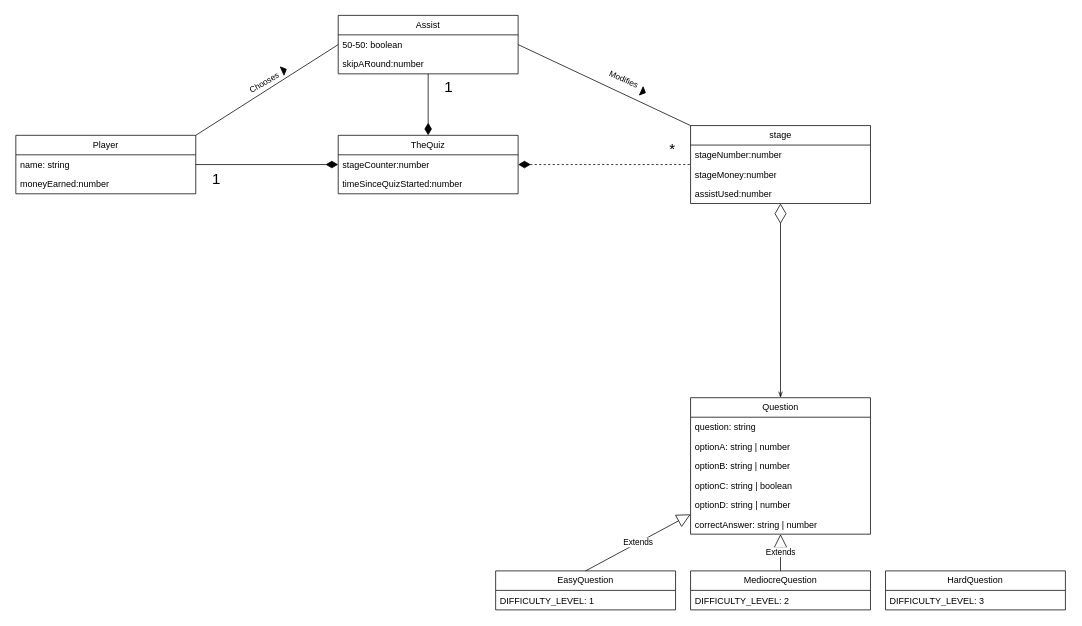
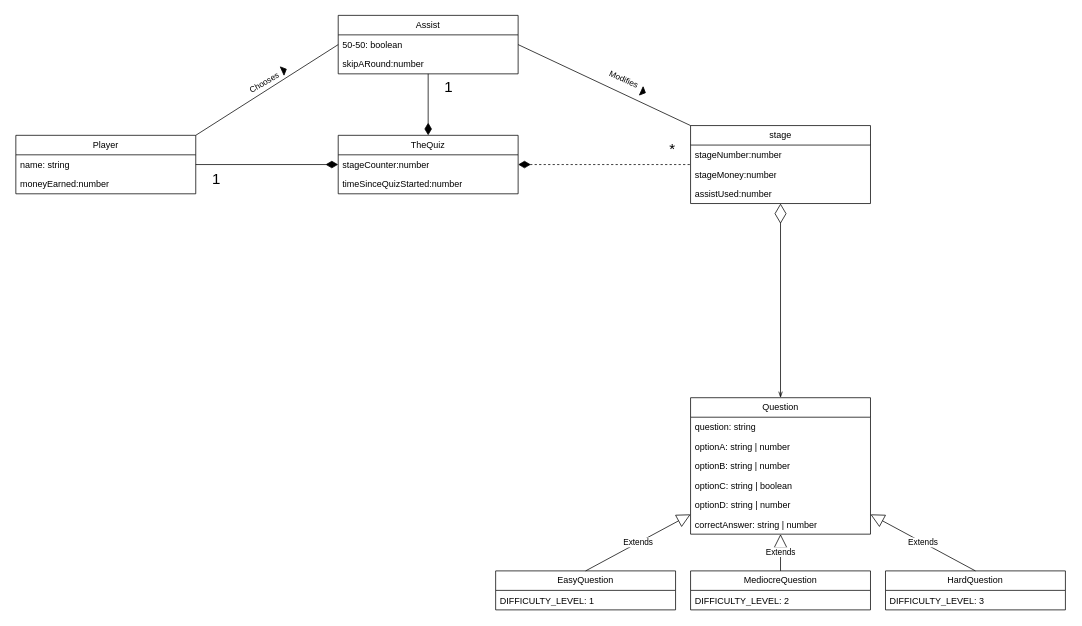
  <mxCell id="0" />
  <mxCell id="1" parent="0" />
  <mxCell id="2" value="Player" style="swimlane;fontStyle=0;childLayout=stackLayout;horizontal=1;startSize=26;fillColor=none;horizontalStack=0;resizeParent=1;resizeParentMax=0;resizeLast=0;collapsible=1;marginBottom=0;whiteSpace=wrap;html=1;" vertex="1" parent="1"><mxGeometry x="20" y="180" width="240" height="78" as="geometry" /></mxCell>
  <mxCell id="3" value="name: string" style="text;strokeColor=none;fillColor=none;align=left;verticalAlign=top;spacingLeft=4;spacingRight=4;overflow=hidden;rotatable=0;points=[[0,0.5],[1,0.5]];portConstraint=eastwest;whiteSpace=wrap;html=1;" vertex="1" parent="2"><mxGeometry y="26" width="240" height="26" as="geometry" /></mxCell>
  <mxCell id="4" value="moneyEarned:number" style="text;strokeColor=none;fillColor=none;align=left;verticalAlign=top;spacingLeft=4;spacingRight=4;overflow=hidden;rotatable=0;points=[[0,0.5],[1,0.5]];portConstraint=eastwest;whiteSpace=wrap;html=1;" vertex="1" parent="2"><mxGeometry y="52" width="240" height="26" as="geometry" /></mxCell>
  <mxCell id="5" value="Question" style="swimlane;fontStyle=0;childLayout=stackLayout;horizontal=1;startSize=26;fillColor=none;horizontalStack=0;resizeParent=1;resizeParentMax=0;resizeLast=0;collapsible=1;marginBottom=0;whiteSpace=wrap;html=1;" vertex="1" parent="1"><mxGeometry x="920" y="530" width="240" height="182" as="geometry" /></mxCell>
  <mxCell id="6" value="question: string" style="text;strokeColor=none;fillColor=none;align=left;verticalAlign=top;spacingLeft=4;spacingRight=4;overflow=hidden;rotatable=0;points=[[0,0.5],[1,0.5]];portConstraint=eastwest;whiteSpace=wrap;html=1;" vertex="1" parent="5"><mxGeometry y="26" width="240" height="26" as="geometry" /></mxCell>
  <mxCell id="7" value="optionA: string | number" style="text;strokeColor=none;fillColor=none;align=left;verticalAlign=top;spacingLeft=4;spacingRight=4;overflow=hidden;rotatable=0;points=[[0,0.5],[1,0.5]];portConstraint=eastwest;whiteSpace=wrap;html=1;" vertex="1" parent="5"><mxGeometry y="52" width="240" height="26" as="geometry" /></mxCell>
  <mxCell id="8" value="optionB: string | number&lt;span style=&quot;white-space: pre;&quot;&gt;&#09;&lt;/span&gt;" style="text;strokeColor=none;fillColor=none;align=left;verticalAlign=top;spacingLeft=4;spacingRight=4;overflow=hidden;rotatable=0;points=[[0,0.5],[1,0.5]];portConstraint=eastwest;whiteSpace=wrap;html=1;" vertex="1" parent="5"><mxGeometry y="78" width="240" height="26" as="geometry" /></mxCell>
  <mxCell id="9" value="optionC: string | boolean" style="text;strokeColor=none;fillColor=none;align=left;verticalAlign=top;spacingLeft=4;spacingRight=4;overflow=hidden;rotatable=0;points=[[0,0.5],[1,0.5]];portConstraint=eastwest;whiteSpace=wrap;html=1;" vertex="1" parent="5"><mxGeometry y="104" width="240" height="26" as="geometry" /></mxCell>
  <mxCell id="10" value="optionD: string | number" style="text;strokeColor=none;fillColor=none;align=left;verticalAlign=top;spacingLeft=4;spacingRight=4;overflow=hidden;rotatable=0;points=[[0,0.5],[1,0.5]];portConstraint=eastwest;whiteSpace=wrap;html=1;" vertex="1" parent="5"><mxGeometry y="130" width="240" height="26" as="geometry" /></mxCell>
  <mxCell id="11" value="correctAnswer: string | number" style="text;strokeColor=none;fillColor=none;align=left;verticalAlign=top;spacingLeft=4;spacingRight=4;overflow=hidden;rotatable=0;points=[[0,0.5],[1,0.5]];portConstraint=eastwest;whiteSpace=wrap;html=1;" vertex="1" parent="5"><mxGeometry y="156" width="240" height="26" as="geometry" /></mxCell>
  <mxCell id="12" value="EasyQuestion" style="swimlane;fontStyle=0;childLayout=stackLayout;horizontal=1;startSize=26;fillColor=none;horizontalStack=0;resizeParent=1;resizeParentMax=0;resizeLast=0;collapsible=1;marginBottom=0;whiteSpace=wrap;html=1;" vertex="1" parent="1"><mxGeometry x="660" y="761" width="240" height="52" as="geometry" /></mxCell>
  <mxCell id="13" value="DIFFICULTY_LEVEL: 1" style="text;strokeColor=none;fillColor=none;align=left;verticalAlign=top;spacingLeft=4;spacingRight=4;overflow=hidden;rotatable=0;points=[[0,0.5],[1,0.5]];portConstraint=eastwest;whiteSpace=wrap;html=1;" vertex="1" parent="12"><mxGeometry y="26" width="240" height="26" as="geometry" /></mxCell>
  <mxCell id="14" value="MediocreQuestion" style="swimlane;fontStyle=0;childLayout=stackLayout;horizontal=1;startSize=26;fillColor=none;horizontalStack=0;resizeParent=1;resizeParentMax=0;resizeLast=0;collapsible=1;marginBottom=0;whiteSpace=wrap;html=1;" vertex="1" parent="1"><mxGeometry x="920" y="761" width="240" height="52" as="geometry" /></mxCell>
  <mxCell id="15" value="DIFFICULTY_LEVEL: 2" style="text;strokeColor=none;fillColor=none;align=left;verticalAlign=top;spacingLeft=4;spacingRight=4;overflow=hidden;rotatable=0;points=[[0,0.5],[1,0.5]];portConstraint=eastwest;whiteSpace=wrap;html=1;" vertex="1" parent="14"><mxGeometry y="26" width="240" height="26" as="geometry" /></mxCell>
  <mxCell id="16" value="HardQuestion" style="swimlane;fontStyle=0;childLayout=stackLayout;horizontal=1;startSize=26;fillColor=none;horizontalStack=0;resizeParent=1;resizeParentMax=0;resizeLast=0;collapsible=1;marginBottom=0;whiteSpace=wrap;html=1;" vertex="1" parent="1"><mxGeometry x="1180" y="761" width="240" height="52" as="geometry" /></mxCell>
  <mxCell id="17" value="DIFFICULTY_LEVEL: 3" style="text;strokeColor=none;fillColor=none;align=left;verticalAlign=top;spacingLeft=4;spacingRight=4;overflow=hidden;rotatable=0;points=[[0,0.5],[1,0.5]];portConstraint=eastwest;whiteSpace=wrap;html=1;" vertex="1" parent="16"><mxGeometry y="26" width="240" height="26" as="geometry" /></mxCell>
  <mxCell id="18" value="Extends" style="endArrow=block;endSize=16;endFill=0;html=1;rounded=0;exitX=0.5;exitY=0;exitDx=0;exitDy=0;" edge="1" parent="1" source="12" target="5"><mxGeometry width="160" relative="1" as="geometry"><mxPoint x="920" y="630" as="sourcePoint" /><mxPoint x="1080" y="630" as="targetPoint" /></mxGeometry></mxCell>
+ <mxCell id="19" value="Extends" style="endArrow=block;endSize=16;endFill=0;html=1;rounded=0;exitX=0.5;exitY=0;exitDx=0;exitDy=0;" edge="1" parent="1" source="16" target="5"><mxGeometry width="160" relative="1" as="geometry"><mxPoint x="790" y="771" as="sourcePoint" /><mxPoint x="1160" y="680" as="targetPoint" /></mxGeometry></mxCell>
  <mxCell id="20" value="Extends" style="endArrow=block;endSize=16;endFill=0;html=1;rounded=0;exitX=0.5;exitY=0;exitDx=0;exitDy=0;" edge="1" parent="1" source="14" target="5"><mxGeometry width="160" relative="1" as="geometry"><mxPoint x="1310" y="771" as="sourcePoint" /><mxPoint x="1170" y="669" as="targetPoint" /></mxGeometry></mxCell>
  <mxCell id="21" value="Assist" style="swimlane;fontStyle=0;childLayout=stackLayout;horizontal=1;startSize=26;fillColor=none;horizontalStack=0;resizeParent=1;resizeParentMax=0;resizeLast=0;collapsible=1;marginBottom=0;whiteSpace=wrap;html=1;" vertex="1" parent="1"><mxGeometry x="450" y="20" width="240" height="78" as="geometry" /></mxCell>
  <mxCell id="22" value="50-50: boolean" style="text;strokeColor=none;fillColor=none;align=left;verticalAlign=top;spacingLeft=4;spacingRight=4;overflow=hidden;rotatable=0;points=[[0,0.5],[1,0.5]];portConstraint=eastwest;whiteSpace=wrap;html=1;" vertex="1" parent="21"><mxGeometry y="26" width="240" height="26" as="geometry" /></mxCell>
  <mxCell id="23" value="skipARound:number" style="text;strokeColor=none;fillColor=none;align=left;verticalAlign=top;spacingLeft=4;spacingRight=4;overflow=hidden;rotatable=0;points=[[0,0.5],[1,0.5]];portConstraint=eastwest;whiteSpace=wrap;html=1;" vertex="1" parent="21"><mxGeometry y="52" width="240" height="26" as="geometry" /></mxCell>
  <mxCell id="24" value="TheQuiz" style="swimlane;fontStyle=0;childLayout=stackLayout;horizontal=1;startSize=26;fillColor=none;horizontalStack=0;resizeParent=1;resizeParentMax=0;resizeLast=0;collapsible=1;marginBottom=0;whiteSpace=wrap;html=1;" vertex="1" parent="1"><mxGeometry x="450" y="180" width="240" height="78" as="geometry" /></mxCell>
  <mxCell id="25" value="stageCounter:number&lt;span style=&quot;color: rgba(0, 0, 0, 0); font-family: monospace; font-size: 0px; text-wrap: nowrap;&quot;&gt;%3CmxGraphModel%3E%3Croot%3E%3CmxCell%20id%3D%220%22%2F%3E%3CmxCell%20id%3D%221%22%20parent%3D%220%22%2F%3E%3CmxCell%20id%3D%222%22%20value%3D%22moneyEarned%3Anumber%22%20style%3D%22text%3BstrokeColor%3Dnone%3BfillColor%3Dnone%3Balign%3Dleft%3BverticalAlign%3Dtop%3BspacingLeft%3D4%3BspacingRight%3D4%3Boverflow%3Dhidden%3Brotatable%3D0%3Bpoints%3D%5B%5B0%2C0.5%5D%2C%5B1%2C0.5%5D%5D%3BportConstraint%3Deastwest%3BwhiteSpace%3Dwrap%3Bhtml%3D1%3B%22%20vertex%3D%221%22%20parent%3D%221%22%3E%3CmxGeometry%20x%3D%22-130%22%20y%3D%2292%22%20width%3D%22240%22%20height%3D%2226%22%20as%3D%22geometry%22%2F%3E%3C%2FmxCell%3E%3C%2Froot%3E%3C%2FmxGraphModel%3E&lt;/span&gt;" style="text;strokeColor=none;fillColor=none;align=left;verticalAlign=top;spacingLeft=4;spacingRight=4;overflow=hidden;rotatable=0;points=[[0,0.5],[1,0.5]];portConstraint=eastwest;whiteSpace=wrap;html=1;" vertex="1" parent="24"><mxGeometry y="26" width="240" height="26" as="geometry" /></mxCell>
  <mxCell id="26" value="timeSinceQuizStarted:number&lt;span style=&quot;color: rgba(0, 0, 0, 0); font-family: monospace; font-size: 0px; text-wrap: nowrap;&quot;&gt;%3CmxGraphModel%3E%3Croot%3E%3CmxCell%20id%3D%220%22%2F%3E%3CmxCell%20id%3D%221%22%20parent%3D%220%22%2F%3E%3CmxCell%20id%3D%222%22%20value%3D%22moneyEarned%3Anumber%22%20style%3D%22text%3BstrokeColor%3Dnone%3BfillColor%3Dnone%3Balign%3Dleft%3BverticalAlign%3Dtop%3BspacingLeft%3D4%3BspacingRight%3D4%3Boverflow%3Dhidden%3Brotatable%3D0%3Bpoints%3D%5B%5B0%2C0.5%5D%2C%5B1%2C0.5%5D%5D%3BportConstraint%3Deastwest%3BwhiteSpace%3Dwrap%3Bhtml%3D1%3B%22%20vertex%3D%221%22%20parent%3D%221%22%3E%3CmxGeometry%20x%3D%22-130%22%20y%3D%2292%22%20width%3D%22240%22%20height%3D%2226%22%20as%3D%22geometry%22%2F%3E%3C%2FmxCell%3E%3C%2Froot%3E%3C%2FmxGraphModel%3E&lt;/span&gt;" style="text;strokeColor=none;fillColor=none;align=left;verticalAlign=top;spacingLeft=4;spacingRight=4;overflow=hidden;rotatable=0;points=[[0,0.5],[1,0.5]];portConstraint=eastwest;whiteSpace=wrap;html=1;" vertex="1" parent="24"><mxGeometry y="52" width="240" height="26" as="geometry" /></mxCell>
  <mxCell id="27" value="&lt;font style=&quot;font-size: 20px;&quot;&gt;1&lt;/font&gt;" style="endArrow=none;html=1;endSize=12;startArrow=diamondThin;startSize=14;startFill=1;edgeStyle=orthogonalEdgeStyle;align=left;verticalAlign=bottom;rounded=0;entryX=1;entryY=0.5;entryDx=0;entryDy=0;exitX=0;exitY=0.5;exitDx=0;exitDy=0;endFill=0;" edge="1" parent="1" source="24" target="3"><mxGeometry x="0.789" y="34" relative="1" as="geometry"><mxPoint x="410" y="206" as="sourcePoint" /><mxPoint x="410" y="350" as="targetPoint" /><mxPoint as="offset" /></mxGeometry></mxCell>
  <mxCell id="28" value="&lt;font style=&quot;font-size: 20px;&quot;&gt;1&lt;/font&gt;" style="endArrow=none;html=1;endSize=12;startArrow=diamondThin;startSize=14;startFill=1;edgeStyle=orthogonalEdgeStyle;align=left;verticalAlign=bottom;rounded=0;exitX=0.5;exitY=0;exitDx=0;exitDy=0;endFill=0;" edge="1" parent="1" source="24" target="21"><mxGeometry x="0.22" y="-20" relative="1" as="geometry"><mxPoint x="460" y="216" as="sourcePoint" /><mxPoint x="270" y="216" as="targetPoint" /><mxPoint as="offset" /></mxGeometry></mxCell>
  <mxCell id="29" value="" style="group" vertex="1" connectable="0" parent="1"><mxGeometry x="375" y="79" width="6" height="12" as="geometry" /></mxCell>
  <mxCell id="30" value="" style="triangle;aspect=fixed;fillColor=strokeColor;rotation=336;" vertex="1" parent="29"><mxGeometry y="8" width="6" height="12" as="geometry" /></mxCell>
  <mxCell id="31" value="" style="endArrow=none;html=1;rounded=0;align=center;verticalAlign=bottom;labelBackgroundColor=none;exitX=1;exitY=0;exitDx=0;exitDy=0;entryX=0;entryY=0.5;entryDx=0;entryDy=0;" edge="1" parent="1" source="2" target="22"><mxGeometry relative="1" as="geometry"><mxPoint x="370" y="-10" as="sourcePoint" /><mxPoint x="470" y="-60" as="targetPoint" /></mxGeometry></mxCell>
  <mxCell id="32" value="Chooses" style="edgeLabel;html=1;align=center;verticalAlign=middle;resizable=0;points=[];rotation=330;" vertex="1" connectable="0" parent="31"><mxGeometry x="-0.143" y="-3" relative="1" as="geometry"><mxPoint x="7" y="-21" as="offset" /></mxGeometry></mxCell>
  <mxCell id="33" value="stage" style="swimlane;fontStyle=0;childLayout=stackLayout;horizontal=1;startSize=26;fillColor=none;horizontalStack=0;resizeParent=1;resizeParentMax=0;resizeLast=0;collapsible=1;marginBottom=0;whiteSpace=wrap;html=1;" vertex="1" parent="1"><mxGeometry x="920" y="167" width="240" height="104" as="geometry" /></mxCell>
  <mxCell id="34" value="stageNumber:number" style="text;strokeColor=none;fillColor=none;align=left;verticalAlign=top;spacingLeft=4;spacingRight=4;overflow=hidden;rotatable=0;points=[[0,0.5],[1,0.5]];portConstraint=eastwest;whiteSpace=wrap;html=1;" vertex="1" parent="33"><mxGeometry y="26" width="240" height="26" as="geometry" /></mxCell>
  <mxCell id="35" value="stageMoney:number" style="text;strokeColor=none;fillColor=none;align=left;verticalAlign=top;spacingLeft=4;spacingRight=4;overflow=hidden;rotatable=0;points=[[0,0.5],[1,0.5]];portConstraint=eastwest;whiteSpace=wrap;html=1;" vertex="1" parent="33"><mxGeometry y="52" width="240" height="26" as="geometry" /></mxCell>
  <mxCell id="36" value="assistUsed:number" style="text;strokeColor=none;fillColor=none;align=left;verticalAlign=top;spacingLeft=4;spacingRight=4;overflow=hidden;rotatable=0;points=[[0,0.5],[1,0.5]];portConstraint=eastwest;whiteSpace=wrap;html=1;" vertex="1" parent="33"><mxGeometry y="78" width="240" height="26" as="geometry" /></mxCell>
  <mxCell id="37" value="&lt;font style=&quot;font-size: 20px;&quot;&gt;*&lt;/font&gt;" style="endArrow=none;html=1;endSize=12;startArrow=diamondThin;startSize=14;startFill=1;edgeStyle=orthogonalEdgeStyle;align=left;verticalAlign=bottom;rounded=0;exitX=1;exitY=0.5;exitDx=0;exitDy=0;endFill=0;dashed=1;" edge="1" parent="1" source="24" target="33"><mxGeometry x="0.739" y="6" relative="1" as="geometry"><mxPoint x="460" y="216" as="sourcePoint" /><mxPoint x="270" y="216" as="targetPoint" /><mxPoint as="offset" /></mxGeometry></mxCell>
  <mxCell id="38" value="" style="endArrow=diamondThin;endFill=0;endSize=24;html=1;rounded=0;exitX=0.5;exitY=0;exitDx=0;exitDy=0;startArrow=openThin;startFill=0;" edge="1" parent="1" source="5" target="33"><mxGeometry width="160" relative="1" as="geometry"><mxPoint x="570" y="310" as="sourcePoint" /><mxPoint x="1050" y="300" as="targetPoint" /></mxGeometry></mxCell>
  <mxCell id="39" value="" style="endArrow=none;html=1;rounded=0;align=center;verticalAlign=bottom;labelBackgroundColor=none;exitX=1;exitY=0.5;exitDx=0;exitDy=0;entryX=0;entryY=0;entryDx=0;entryDy=0;" edge="1" parent="1" source="22" target="33"><mxGeometry relative="1" as="geometry"><mxPoint x="740" y="139" as="sourcePoint" /><mxPoint x="930" y="71" as="targetPoint" /></mxGeometry></mxCell>
  <mxCell id="40" value="Modifies" style="edgeLabel;html=1;align=center;verticalAlign=middle;resizable=0;points=[];rotation=24;" vertex="1" connectable="0" parent="39"><mxGeometry x="-0.143" y="-3" relative="1" as="geometry"><mxPoint x="43" y="-4" as="offset" /></mxGeometry></mxCell>
  <mxCell id="41" value="" style="triangle;aspect=fixed;fillColor=strokeColor;rotation=24;" vertex="1" parent="1"><mxGeometry x="854" y="116" width="6" height="12" as="geometry" /></mxCell>
